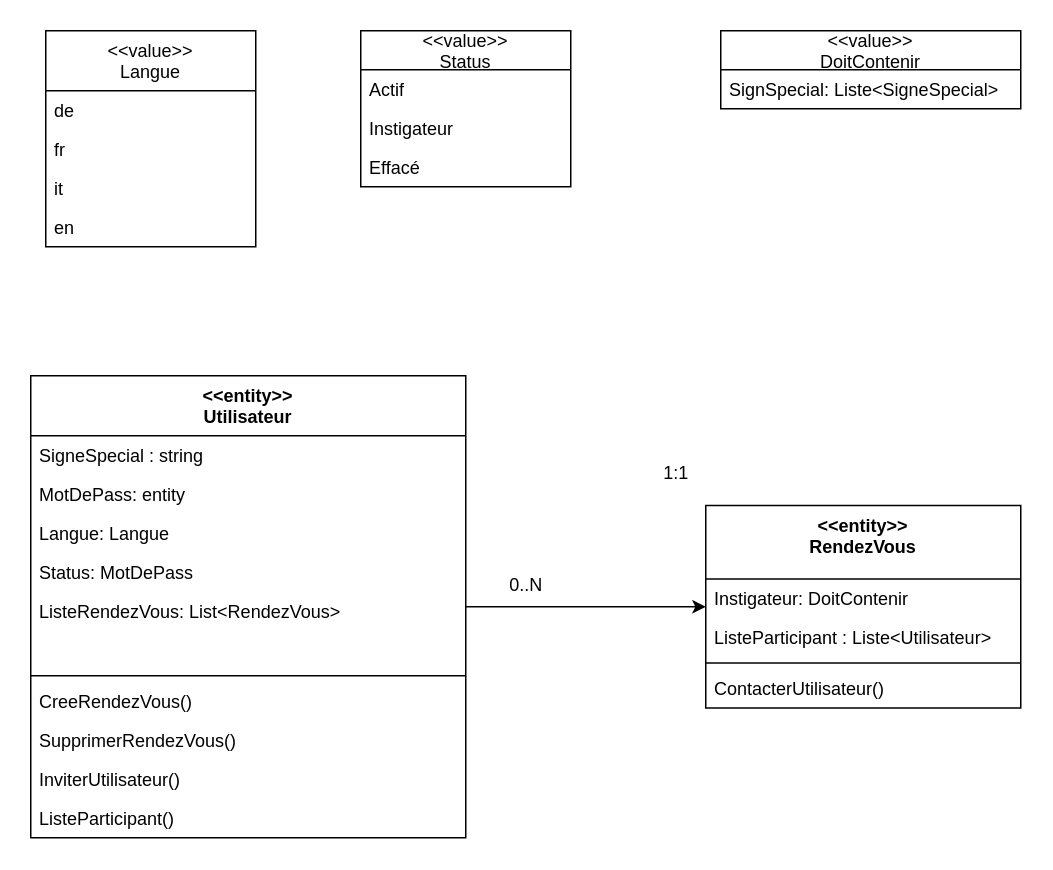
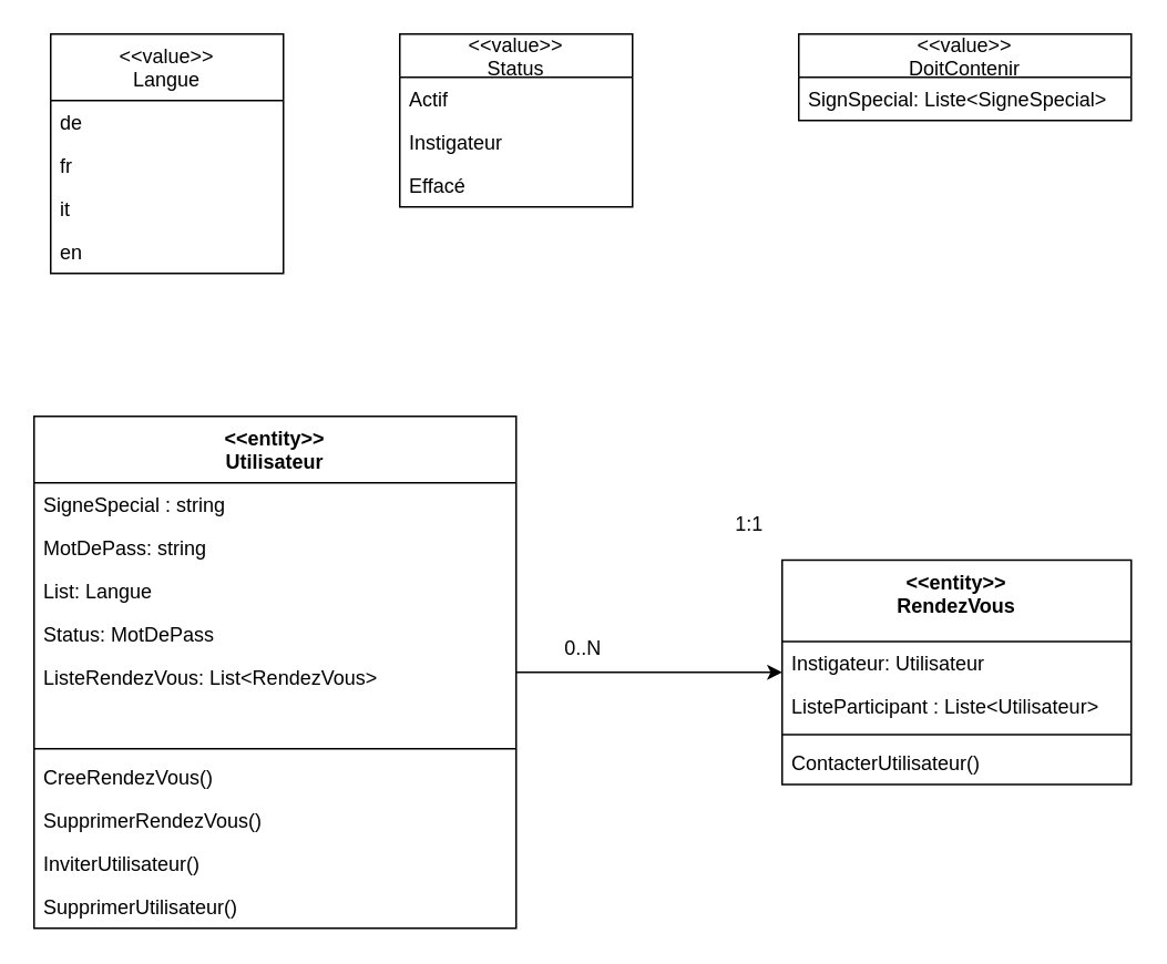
  <mxCell id="0" />
  <mxCell id="1" parent="0" />
  <mxCell id="2" style="edgeStyle=orthogonalEdgeStyle;rounded=0;orthogonalLoop=1;jettySize=auto;html=1;" edge="1" parent="1" source="3" target="15"><mxGeometry relative="1" as="geometry" /></mxCell>
  <mxCell id="3" value="&lt;&lt;entity&gt;&gt;&#10;Utilisateur" style="swimlane;fontStyle=1;align=center;verticalAlign=top;childLayout=stackLayout;horizontal=1;startSize=40;horizontalStack=0;resizeParent=1;resizeParentMax=0;resizeLast=0;collapsible=1;marginBottom=0;" vertex="1" parent="1"><mxGeometry x="20" y="250" width="290" height="308" as="geometry" /></mxCell>
  <mxCell id="4" value="SigneSpecial : string" style="text;strokeColor=none;fillColor=none;align=left;verticalAlign=top;spacingLeft=4;spacingRight=4;overflow=hidden;rotatable=0;points=[[0,0.5],[1,0.5]];portConstraint=eastwest;" vertex="1" parent="3"><mxGeometry y="40" width="290" height="26" as="geometry" /></mxCell>
- <mxCell id="5" value="MotDePass: entity" style="text;strokeColor=none;fillColor=none;align=left;verticalAlign=top;spacingLeft=4;spacingRight=4;overflow=hidden;rotatable=0;points=[[0,0.5],[1,0.5]];portConstraint=eastwest;" vertex="1" parent="3"><mxGeometry y="66" width="290" height="26" as="geometry" /></mxCell>
- <mxCell id="6" value="Langue: Langue" style="text;strokeColor=none;fillColor=none;align=left;verticalAlign=top;spacingLeft=4;spacingRight=4;overflow=hidden;rotatable=0;points=[[0,0.5],[1,0.5]];portConstraint=eastwest;" vertex="1" parent="3"><mxGeometry y="92" width="290" height="26" as="geometry" /></mxCell>
+ <mxCell id="5" value="MotDePass: string" style="text;strokeColor=none;fillColor=none;align=left;verticalAlign=top;spacingLeft=4;spacingRight=4;overflow=hidden;rotatable=0;points=[[0,0.5],[1,0.5]];portConstraint=eastwest;" vertex="1" parent="3"><mxGeometry y="66" width="290" height="26" as="geometry" /></mxCell>
+ <mxCell id="6" value="List: Langue" style="text;strokeColor=none;fillColor=none;align=left;verticalAlign=top;spacingLeft=4;spacingRight=4;overflow=hidden;rotatable=0;points=[[0,0.5],[1,0.5]];portConstraint=eastwest;" vertex="1" parent="3"><mxGeometry y="92" width="290" height="26" as="geometry" /></mxCell>
  <mxCell id="7" value="Status: MotDePass" style="text;strokeColor=none;fillColor=none;align=left;verticalAlign=top;spacingLeft=4;spacingRight=4;overflow=hidden;rotatable=0;points=[[0,0.5],[1,0.5]];portConstraint=eastwest;" vertex="1" parent="3"><mxGeometry y="118" width="290" height="26" as="geometry" /></mxCell>
  <mxCell id="8" value="ListeRendezVous: List&lt;RendezVous&gt;" style="text;strokeColor=none;fillColor=none;align=left;verticalAlign=top;spacingLeft=4;spacingRight=4;overflow=hidden;rotatable=0;points=[[0,0.5],[1,0.5]];portConstraint=eastwest;" vertex="1" parent="3"><mxGeometry y="144" width="290" height="26" as="geometry" /></mxCell>
  <mxCell id="9" style="text;strokeColor=none;fillColor=none;align=left;verticalAlign=top;spacingLeft=4;spacingRight=4;overflow=hidden;rotatable=0;points=[[0,0.5],[1,0.5]];portConstraint=eastwest;" vertex="1" parent="3"><mxGeometry y="170" width="290" height="26" as="geometry" /></mxCell>
  <mxCell id="10" value="" style="line;strokeWidth=1;fillColor=none;align=left;verticalAlign=middle;spacingTop=-1;spacingLeft=3;spacingRight=3;rotatable=0;labelPosition=right;points=[];portConstraint=eastwest;" vertex="1" parent="3"><mxGeometry y="196" width="290" height="8" as="geometry" /></mxCell>
  <mxCell id="11" value="CreeRendezVous()" style="text;strokeColor=none;fillColor=none;align=left;verticalAlign=top;spacingLeft=4;spacingRight=4;overflow=hidden;rotatable=0;points=[[0,0.5],[1,0.5]];portConstraint=eastwest;" vertex="1" parent="3"><mxGeometry y="204" width="290" height="26" as="geometry" /></mxCell>
  <mxCell id="12" value="SupprimerRendezVous()" style="text;strokeColor=none;fillColor=none;align=left;verticalAlign=top;spacingLeft=4;spacingRight=4;overflow=hidden;rotatable=0;points=[[0,0.5],[1,0.5]];portConstraint=eastwest;" vertex="1" parent="3"><mxGeometry y="230" width="290" height="26" as="geometry" /></mxCell>
  <mxCell id="13" value="InviterUtilisateur()" style="text;strokeColor=none;fillColor=none;align=left;verticalAlign=top;spacingLeft=4;spacingRight=4;overflow=hidden;rotatable=0;points=[[0,0.5],[1,0.5]];portConstraint=eastwest;" vertex="1" parent="3"><mxGeometry y="256" width="290" height="26" as="geometry" /></mxCell>
- <mxCell id="14" value="ListeParticipant()" style="text;strokeColor=none;fillColor=none;align=left;verticalAlign=top;spacingLeft=4;spacingRight=4;overflow=hidden;rotatable=0;points=[[0,0.5],[1,0.5]];portConstraint=eastwest;" vertex="1" parent="3"><mxGeometry y="282" width="290" height="26" as="geometry" /></mxCell>
+ <mxCell id="14" value="SupprimerUtilisateur()" style="text;strokeColor=none;fillColor=none;align=left;verticalAlign=top;spacingLeft=4;spacingRight=4;overflow=hidden;rotatable=0;points=[[0,0.5],[1,0.5]];portConstraint=eastwest;" vertex="1" parent="3"><mxGeometry y="282" width="290" height="26" as="geometry" /></mxCell>
  <mxCell id="15" value="&lt;&lt;entity&gt;&gt;&#10;RendezVous" style="swimlane;fontStyle=1;align=center;verticalAlign=top;childLayout=stackLayout;horizontal=1;startSize=49;horizontalStack=0;resizeParent=1;resizeParentMax=0;resizeLast=0;collapsible=1;marginBottom=0;" vertex="1" parent="1"><mxGeometry x="470" y="336.5" width="210" height="135" as="geometry" /></mxCell>
- <mxCell id="16" value="Instigateur: DoitContenir" style="text;strokeColor=none;fillColor=none;align=left;verticalAlign=top;spacingLeft=4;spacingRight=4;overflow=hidden;rotatable=0;points=[[0,0.5],[1,0.5]];portConstraint=eastwest;" vertex="1" parent="15"><mxGeometry y="49" width="210" height="26" as="geometry" /></mxCell>
+ <mxCell id="16" value="Instigateur: Utilisateur" style="text;strokeColor=none;fillColor=none;align=left;verticalAlign=top;spacingLeft=4;spacingRight=4;overflow=hidden;rotatable=0;points=[[0,0.5],[1,0.5]];portConstraint=eastwest;" vertex="1" parent="15"><mxGeometry y="49" width="210" height="26" as="geometry" /></mxCell>
  <mxCell id="17" value="ListeParticipant : Liste&lt;Utilisateur&gt;" style="text;strokeColor=none;fillColor=none;align=left;verticalAlign=top;spacingLeft=4;spacingRight=4;overflow=hidden;rotatable=0;points=[[0,0.5],[1,0.5]];portConstraint=eastwest;" vertex="1" parent="15"><mxGeometry y="75" width="210" height="26" as="geometry" /></mxCell>
  <mxCell id="18" value="" style="line;strokeWidth=1;fillColor=none;align=left;verticalAlign=middle;spacingTop=-1;spacingLeft=3;spacingRight=3;rotatable=0;labelPosition=right;points=[];portConstraint=eastwest;" vertex="1" parent="15"><mxGeometry y="101" width="210" height="8" as="geometry" /></mxCell>
  <mxCell id="19" value="ContacterUtilisateur()" style="text;strokeColor=none;fillColor=none;align=left;verticalAlign=top;spacingLeft=4;spacingRight=4;overflow=hidden;rotatable=0;points=[[0,0.5],[1,0.5]];portConstraint=eastwest;" vertex="1" parent="15"><mxGeometry y="109" width="210" height="26" as="geometry" /></mxCell>
  <mxCell id="20" value="&lt;&lt;value&gt;&gt;&#10;Langue" style="swimlane;fontStyle=0;childLayout=stackLayout;horizontal=1;startSize=40;fillColor=none;horizontalStack=0;resizeParent=1;resizeParentMax=0;resizeLast=0;collapsible=1;marginBottom=0;" vertex="1" parent="1"><mxGeometry x="30" y="20" width="140" height="144" as="geometry" /></mxCell>
  <mxCell id="21" value="de" style="text;strokeColor=none;fillColor=none;align=left;verticalAlign=top;spacingLeft=4;spacingRight=4;overflow=hidden;rotatable=0;points=[[0,0.5],[1,0.5]];portConstraint=eastwest;" vertex="1" parent="20"><mxGeometry y="40" width="140" height="26" as="geometry" /></mxCell>
  <mxCell id="22" value="fr" style="text;strokeColor=none;fillColor=none;align=left;verticalAlign=top;spacingLeft=4;spacingRight=4;overflow=hidden;rotatable=0;points=[[0,0.5],[1,0.5]];portConstraint=eastwest;" vertex="1" parent="20"><mxGeometry y="66" width="140" height="26" as="geometry" /></mxCell>
  <mxCell id="23" value="it" style="text;strokeColor=none;fillColor=none;align=left;verticalAlign=top;spacingLeft=4;spacingRight=4;overflow=hidden;rotatable=0;points=[[0,0.5],[1,0.5]];portConstraint=eastwest;" vertex="1" parent="20"><mxGeometry y="92" width="140" height="26" as="geometry" /></mxCell>
  <mxCell id="24" value="en" style="text;strokeColor=none;fillColor=none;align=left;verticalAlign=top;spacingLeft=4;spacingRight=4;overflow=hidden;rotatable=0;points=[[0,0.5],[1,0.5]];portConstraint=eastwest;" vertex="1" parent="20"><mxGeometry y="118" width="140" height="26" as="geometry" /></mxCell>
  <mxCell id="25" value="0..N" style="text;html=1;align=center;verticalAlign=middle;resizable=0;points=[];autosize=1;strokeColor=none;fillColor=none;" vertex="1" parent="1"><mxGeometry x="330" y="380" width="40" height="20" as="geometry" /></mxCell>
  <mxCell id="26" value="1:1" style="text;html=1;align=center;verticalAlign=middle;resizable=0;points=[];autosize=1;strokeColor=none;fillColor=none;" vertex="1" parent="1"><mxGeometry x="435" y="305" width="30" height="20" as="geometry" /></mxCell>
  <mxCell id="27" value="&lt;&lt;value&gt;&gt;&#10;Status" style="swimlane;fontStyle=0;childLayout=stackLayout;horizontal=1;startSize=26;fillColor=none;horizontalStack=0;resizeParent=1;resizeParentMax=0;resizeLast=0;collapsible=1;marginBottom=0;" vertex="1" parent="1"><mxGeometry x="240" y="20" width="140" height="104" as="geometry" /></mxCell>
  <mxCell id="28" value="Actif" style="text;strokeColor=none;fillColor=none;align=left;verticalAlign=top;spacingLeft=4;spacingRight=4;overflow=hidden;rotatable=0;points=[[0,0.5],[1,0.5]];portConstraint=eastwest;" vertex="1" parent="27"><mxGeometry y="26" width="140" height="26" as="geometry" /></mxCell>
  <mxCell id="29" value="Instigateur" style="text;strokeColor=none;fillColor=none;align=left;verticalAlign=top;spacingLeft=4;spacingRight=4;overflow=hidden;rotatable=0;points=[[0,0.5],[1,0.5]];portConstraint=eastwest;" vertex="1" parent="27"><mxGeometry y="52" width="140" height="26" as="geometry" /></mxCell>
  <mxCell id="30" value="Effacé" style="text;strokeColor=none;fillColor=none;align=left;verticalAlign=top;spacingLeft=4;spacingRight=4;overflow=hidden;rotatable=0;points=[[0,0.5],[1,0.5]];portConstraint=eastwest;" vertex="1" parent="27"><mxGeometry y="78" width="140" height="26" as="geometry" /></mxCell>
  <mxCell id="31" value="&lt;&lt;value&gt;&gt;&#10;DoitContenir" style="swimlane;fontStyle=0;childLayout=stackLayout;horizontal=1;startSize=26;fillColor=none;horizontalStack=0;resizeParent=1;resizeParentMax=0;resizeLast=0;collapsible=1;marginBottom=0;" vertex="1" parent="1"><mxGeometry x="480" y="20" width="200" height="52" as="geometry" /></mxCell>
  <mxCell id="32" value="SignSpecial: Liste&lt;SigneSpecial&gt;" style="text;strokeColor=none;fillColor=none;align=left;verticalAlign=top;spacingLeft=4;spacingRight=4;overflow=hidden;rotatable=0;points=[[0,0.5],[1,0.5]];portConstraint=eastwest;" vertex="1" parent="31"><mxGeometry y="26" width="200" height="26" as="geometry" /></mxCell>
